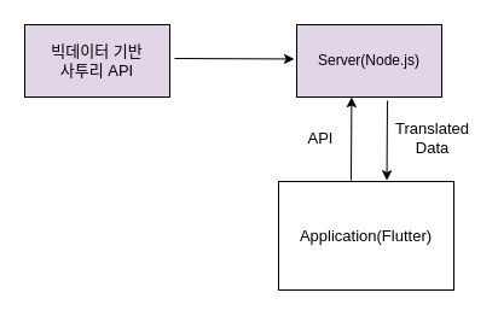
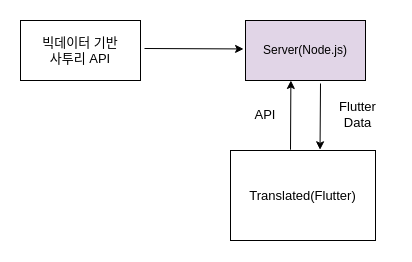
  <mxCell id="0" />
  <mxCell id="1" parent="0" />
- <mxCell id="2" value="Application(Flutter)" style="rounded=0;whiteSpace=wrap;html=1;horizontal=1;verticalAlign=middle;fontSize=13;" vertex="1" parent="1"><mxGeometry x="230" y="150" width="145" height="90" as="geometry" /></mxCell>
+ <mxCell id="2" value="Translated(Flutter)" style="rounded=0;whiteSpace=wrap;html=1;horizontal=1;verticalAlign=middle;fontSize=13;" vertex="1" parent="1"><mxGeometry x="230" y="150" width="145" height="90" as="geometry" /></mxCell>
  <mxCell id="3" value="Server(Node.js)" style="rounded=0;whiteSpace=wrap;html=1;fillColor=#e1d5e7;" vertex="1" parent="1"><mxGeometry x="245" y="20" width="120" height="60" as="geometry" /></mxCell>
  <mxCell id="4" value="" style="endArrow=classic;html=1;entryX=0.292;entryY=0.997;entryDx=0;entryDy=0;entryPerimeter=0;exitX=0.331;exitY=-0.014;exitDx=0;exitDy=0;exitPerimeter=0;" edge="1" parent="1"><mxGeometry width="50" height="50" relative="1" as="geometry"><mxPoint x="290" y="149.2" as="sourcePoint" /><mxPoint x="290.39" y="80" as="targetPoint" /></mxGeometry></mxCell>
- <mxCell id="5" value="빅데이터 기반&lt;br&gt;사투리 API" style="rounded=0;whiteSpace=wrap;html=1;fontSize=13;fillColor=#e1d5e7;" vertex="1" parent="1"><mxGeometry x="20" y="20" width="120" height="60" as="geometry" /></mxCell>
+ <mxCell id="5" value="빅데이터 기반&lt;br&gt;사투리 API" style="rounded=0;whiteSpace=wrap;html=1;fontSize=13;" vertex="1" parent="1"><mxGeometry x="20" y="20" width="120" height="60" as="geometry" /></mxCell>
  <mxCell id="6" value="" style="endArrow=classic;html=1;fontSize=13;entryX=-0.016;entryY=0.374;entryDx=0;entryDy=0;entryPerimeter=0;" edge="1" parent="1"><mxGeometry width="50" height="50" relative="1" as="geometry"><mxPoint x="144" y="48" as="sourcePoint" /><mxPoint x="243.08" y="48.44" as="targetPoint" /></mxGeometry></mxCell>
  <mxCell id="7" value="API" style="text;html=1;strokeColor=none;fillColor=none;align=center;verticalAlign=middle;whiteSpace=wrap;rounded=0;fontSize=13;" vertex="1" parent="1"><mxGeometry x="245" y="104" width="40" height="20" as="geometry" /></mxCell>
  <mxCell id="8" value="" style="endArrow=classic;html=1;fontSize=13;entryX=0.652;entryY=-0.008;entryDx=0;entryDy=0;entryPerimeter=0;" edge="1" parent="1"><mxGeometry width="50" height="50" relative="1" as="geometry"><mxPoint x="320" y="83" as="sourcePoint" /><mxPoint x="319.54" y="149.28" as="targetPoint" /></mxGeometry></mxCell>
- <mxCell id="9" value="Translated Data" style="text;html=1;strokeColor=none;fillColor=none;align=center;verticalAlign=middle;whiteSpace=wrap;rounded=0;fontSize=13;" vertex="1" parent="1"><mxGeometry x="325" y="99" width="65" height="30" as="geometry" /></mxCell>
+ <mxCell id="9" value="Flutter Data" style="text;html=1;strokeColor=none;fillColor=none;align=center;verticalAlign=middle;whiteSpace=wrap;rounded=0;fontSize=13;" vertex="1" parent="1"><mxGeometry x="325" y="99" width="65" height="30" as="geometry" /></mxCell>
